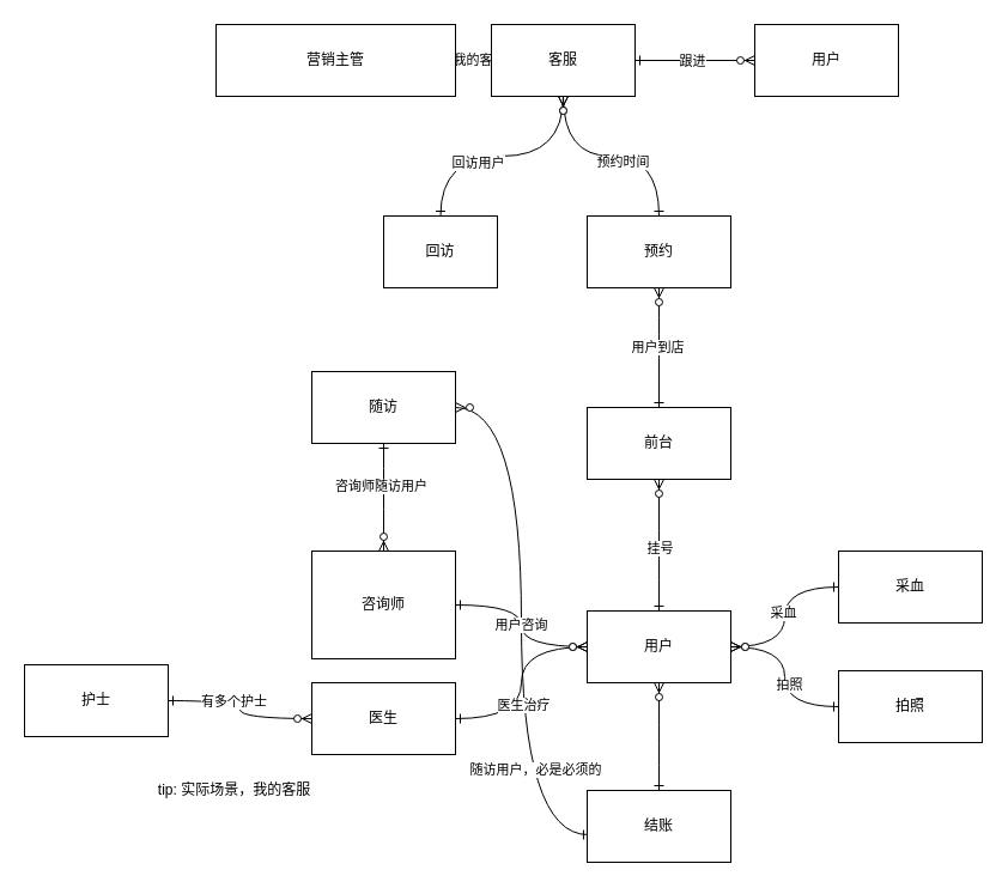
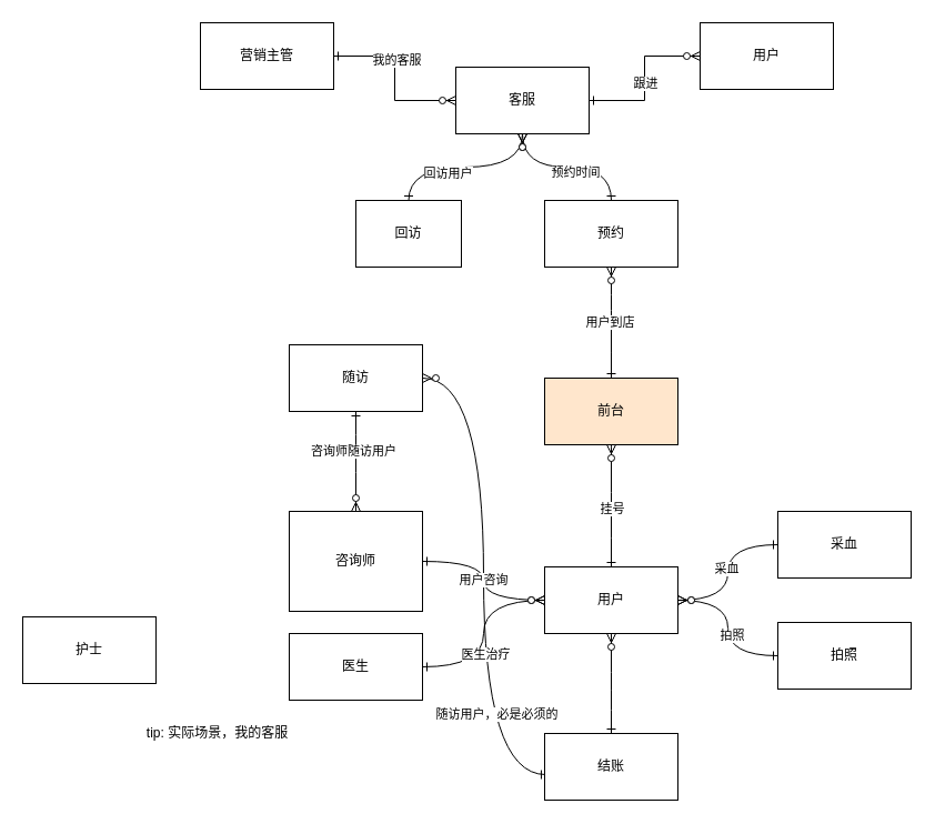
  <mxCell id="0" />
  <mxCell id="1" parent="0" />
  <mxCell id="2" style="edgeStyle=orthogonalEdgeStyle;rounded=0;orthogonalLoop=1;jettySize=auto;html=1;entryX=1;entryY=0.5;entryDx=0;entryDy=0;startArrow=ERzeroToMany;startFill=1;endArrow=ERone;endFill=0;" edge="1" parent="1" source="4" target="11"><mxGeometry relative="1" as="geometry" /></mxCell>
  <mxCell id="3" value="跟进" style="edgeLabel;html=1;align=center;verticalAlign=middle;resizable=0;points=[];" vertex="1" connectable="0" parent="2"><mxGeometry x="0.06" relative="1" as="geometry"><mxPoint as="offset" /></mxGeometry></mxCell>
  <mxCell id="4" value="用户" style="rounded=0;whiteSpace=wrap;html=1;" vertex="1" parent="1"><mxGeometry x="630" y="20" width="120" height="60" as="geometry" /></mxCell>
  <mxCell id="5" style="edgeStyle=orthogonalEdgeStyle;rounded=0;orthogonalLoop=1;jettySize=auto;html=1;startArrow=ERzeroToMany;startFill=1;endArrow=ERone;endFill=0;" edge="1" parent="1" source="11" target="12"><mxGeometry relative="1" as="geometry" /></mxCell>
  <mxCell id="6" value="我的客服" style="edgeLabel;html=1;align=center;verticalAlign=middle;resizable=0;points=[];" vertex="1" connectable="0" parent="5"><mxGeometry x="0.22" y="-1" relative="1" as="geometry"><mxPoint as="offset" /></mxGeometry></mxCell>
  <mxCell id="7" style="edgeStyle=orthogonalEdgeStyle;rounded=0;orthogonalLoop=1;jettySize=auto;html=1;startArrow=ERzeroToMany;startFill=1;endArrow=ERone;endFill=0;curved=1;" edge="1" parent="1" source="11" target="38"><mxGeometry relative="1" as="geometry" /></mxCell>
  <mxCell id="8" value="预约时间" style="edgeLabel;html=1;align=center;verticalAlign=middle;resizable=0;points=[];" vertex="1" connectable="0" parent="7"><mxGeometry x="0.1" y="-4" relative="1" as="geometry"><mxPoint as="offset" /></mxGeometry></mxCell>
  <mxCell id="9" style="edgeStyle=orthogonalEdgeStyle;curved=1;rounded=0;orthogonalLoop=1;jettySize=auto;html=1;entryX=0.5;entryY=0;entryDx=0;entryDy=0;startArrow=ERzeroToMany;startFill=1;endArrow=ERone;endFill=0;" edge="1" parent="1" source="11" target="39"><mxGeometry relative="1" as="geometry" /></mxCell>
  <mxCell id="10" value="回访用户" style="edgeLabel;html=1;align=center;verticalAlign=middle;resizable=0;points=[];" vertex="1" connectable="0" parent="9"><mxGeometry x="0.2" y="5" relative="1" as="geometry"><mxPoint as="offset" /></mxGeometry></mxCell>
- <mxCell id="11" value="&lt;span&gt;客服&lt;/span&gt;" style="rounded=0;whiteSpace=wrap;html=1;" vertex="1" parent="1"><mxGeometry x="410" y="20" width="120" height="60" as="geometry" /></mxCell>
- <mxCell id="12" value="营销主管" style="rounded=0;whiteSpace=wrap;html=1;" vertex="1" parent="1"><mxGeometry x="180" y="20" width="200" height="60" as="geometry" /></mxCell>
+ <mxCell id="11" value="&lt;span&gt;客服&lt;/span&gt;" style="rounded=0;whiteSpace=wrap;html=1;" vertex="1" parent="1"><mxGeometry x="410" y="60" width="120" height="60" as="geometry" /></mxCell>
+ <mxCell id="12" value="营销主管" style="rounded=0;whiteSpace=wrap;html=1;" vertex="1" parent="1"><mxGeometry x="180" y="20" width="120" height="60" as="geometry" /></mxCell>
  <mxCell id="13" style="edgeStyle=orthogonalEdgeStyle;curved=1;rounded=0;orthogonalLoop=1;jettySize=auto;html=1;startArrow=ERzeroToMany;startFill=1;endArrow=ERone;endFill=0;" edge="1" parent="1" source="15" target="30"><mxGeometry relative="1" as="geometry" /></mxCell>
  <mxCell id="14" value="挂号" style="edgeLabel;html=1;align=center;verticalAlign=middle;resizable=0;points=[];" vertex="1" connectable="0" parent="13"><mxGeometry x="0.036" y="2" relative="1" as="geometry"><mxPoint x="-2" as="offset" /></mxGeometry></mxCell>
- <mxCell id="15" value="前台" style="rounded=0;whiteSpace=wrap;html=1;" vertex="1" parent="1"><mxGeometry x="490" y="340" width="120" height="60" as="geometry" /></mxCell>
+ <mxCell id="15" value="前台" style="rounded=0;whiteSpace=wrap;html=1;fillColor=#ffe6cc;" vertex="1" parent="1"><mxGeometry x="490" y="340" width="120" height="60" as="geometry" /></mxCell>
  <mxCell id="16" style="edgeStyle=orthogonalEdgeStyle;curved=1;rounded=0;orthogonalLoop=1;jettySize=auto;html=1;entryX=0.008;entryY=0.617;entryDx=0;entryDy=0;entryPerimeter=0;startArrow=ERzeroToMany;startFill=1;endArrow=ERone;endFill=0;dashed=0;" edge="1" parent="1" source="18" target="32"><mxGeometry relative="1" as="geometry" /></mxCell>
  <mxCell id="17" value="随访用户，必是必须的" style="edgeLabel;html=1;align=center;verticalAlign=middle;resizable=0;points=[];" vertex="1" connectable="0" parent="16"><mxGeometry x="0.526" y="11" relative="1" as="geometry"><mxPoint as="offset" /></mxGeometry></mxCell>
  <mxCell id="18" value="随访" style="rounded=0;whiteSpace=wrap;html=1;" vertex="1" parent="1"><mxGeometry x="260" y="310" width="120" height="60" as="geometry" /></mxCell>
- <mxCell id="19" style="edgeStyle=orthogonalEdgeStyle;curved=1;rounded=0;orthogonalLoop=1;jettySize=auto;html=1;startArrow=ERzeroToMany;startFill=1;endArrow=ERone;endFill=0;" edge="1" parent="1" source="21" target="31"><mxGeometry relative="1" as="geometry" /></mxCell>
- <mxCell id="20" value="有多个护士" style="edgeLabel;html=1;align=center;verticalAlign=middle;resizable=0;points=[];" vertex="1" connectable="0" parent="19"><mxGeometry x="0.2" relative="1" as="geometry"><mxPoint as="offset" /></mxGeometry></mxCell>
  <mxCell id="21" value="医生" style="rounded=0;whiteSpace=wrap;html=1;" vertex="1" parent="1"><mxGeometry x="260" y="570" width="120" height="60" as="geometry" /></mxCell>
  <mxCell id="22" value="用户咨询" style="edgeStyle=orthogonalEdgeStyle;curved=1;rounded=0;orthogonalLoop=1;jettySize=auto;html=1;entryX=1;entryY=0.5;entryDx=0;entryDy=0;startArrow=ERzeroToMany;startFill=1;endArrow=ERone;endFill=0;" edge="1" parent="1" source="30" target="35"><mxGeometry relative="1" as="geometry" /></mxCell>
  <mxCell id="23" style="edgeStyle=orthogonalEdgeStyle;curved=1;rounded=0;orthogonalLoop=1;jettySize=auto;html=1;entryX=1;entryY=0.5;entryDx=0;entryDy=0;startArrow=ERzeroToMany;startFill=1;endArrow=ERone;endFill=0;" edge="1" parent="1" source="30" target="21"><mxGeometry relative="1" as="geometry" /></mxCell>
  <mxCell id="24" value="医生治疗" style="edgeLabel;html=1;align=center;verticalAlign=middle;resizable=0;points=[];" vertex="1" connectable="0" parent="23"><mxGeometry x="0.207" y="1" relative="1" as="geometry"><mxPoint as="offset" /></mxGeometry></mxCell>
  <mxCell id="25" style="edgeStyle=orthogonalEdgeStyle;curved=1;rounded=0;orthogonalLoop=1;jettySize=auto;html=1;startArrow=ERzeroToMany;startFill=1;endArrow=ERone;endFill=0;" edge="1" parent="1" source="30" target="41"><mxGeometry relative="1" as="geometry" /></mxCell>
  <mxCell id="26" value="采血" style="edgeLabel;html=1;align=center;verticalAlign=middle;resizable=0;points=[];" vertex="1" connectable="0" parent="25"><mxGeometry x="0.057" y="2" relative="1" as="geometry"><mxPoint as="offset" /></mxGeometry></mxCell>
  <mxCell id="27" style="edgeStyle=orthogonalEdgeStyle;curved=1;rounded=0;orthogonalLoop=1;jettySize=auto;html=1;startArrow=ERzeroToMany;startFill=1;endArrow=ERone;endFill=0;" edge="1" parent="1" source="30" target="42"><mxGeometry relative="1" as="geometry" /></mxCell>
  <mxCell id="28" value="拍照" style="edgeLabel;html=1;align=center;verticalAlign=middle;resizable=0;points=[];" vertex="1" connectable="0" parent="27"><mxGeometry x="0.086" y="3" relative="1" as="geometry"><mxPoint as="offset" /></mxGeometry></mxCell>
  <mxCell id="29" style="edgeStyle=orthogonalEdgeStyle;curved=1;rounded=0;orthogonalLoop=1;jettySize=auto;html=1;startArrow=ERzeroToMany;startFill=1;endArrow=ERone;endFill=0;" edge="1" parent="1" source="30" target="32"><mxGeometry relative="1" as="geometry" /></mxCell>
  <mxCell id="30" value="用户" style="rounded=0;whiteSpace=wrap;html=1;" vertex="1" parent="1"><mxGeometry x="490" y="510" width="120" height="60" as="geometry" /></mxCell>
  <mxCell id="31" value="护士" style="rounded=0;whiteSpace=wrap;html=1;" vertex="1" parent="1"><mxGeometry x="20" y="555" width="120" height="60" as="geometry" /></mxCell>
  <mxCell id="32" value="结账" style="rounded=0;whiteSpace=wrap;html=1;" vertex="1" parent="1"><mxGeometry x="490" y="660" width="120" height="60" as="geometry" /></mxCell>
  <mxCell id="33" style="edgeStyle=orthogonalEdgeStyle;curved=1;rounded=0;orthogonalLoop=1;jettySize=auto;html=1;startArrow=ERzeroToMany;startFill=1;endArrow=ERone;endFill=0;" edge="1" parent="1" source="35" target="18"><mxGeometry relative="1" as="geometry" /></mxCell>
  <mxCell id="34" value="咨询师随访用户" style="edgeLabel;html=1;align=center;verticalAlign=middle;resizable=0;points=[];" vertex="1" connectable="0" parent="33"><mxGeometry x="0.222" y="3" relative="1" as="geometry"><mxPoint as="offset" /></mxGeometry></mxCell>
  <mxCell id="35" value="咨询师" style="rounded=0;whiteSpace=wrap;html=1;" vertex="1" parent="1"><mxGeometry x="260" y="460" width="120" height="90" as="geometry" /></mxCell>
  <mxCell id="36" style="edgeStyle=orthogonalEdgeStyle;curved=1;rounded=0;orthogonalLoop=1;jettySize=auto;html=1;startArrow=ERzeroToMany;startFill=1;endArrow=ERone;endFill=0;" edge="1" parent="1" source="38" target="15"><mxGeometry relative="1" as="geometry" /></mxCell>
  <mxCell id="37" value="用户到店" style="edgeLabel;html=1;align=center;verticalAlign=middle;resizable=0;points=[];" vertex="1" connectable="0" parent="36"><mxGeometry x="-0.02" y="-2" relative="1" as="geometry"><mxPoint as="offset" /></mxGeometry></mxCell>
  <mxCell id="38" value="预约" style="rounded=0;whiteSpace=wrap;html=1;" vertex="1" parent="1"><mxGeometry x="490" y="180" width="120" height="60" as="geometry" /></mxCell>
  <mxCell id="39" value="回访" style="rounded=0;whiteSpace=wrap;html=1;" vertex="1" parent="1"><mxGeometry x="320" y="180" width="95" height="60" as="geometry" /></mxCell>
  <mxCell id="40" value="tip: 实际场景，我的客服" style="text;html=1;align=center;verticalAlign=middle;resizable=0;points=[];autosize=1;strokeColor=none;" vertex="1" parent="1"><mxGeometry x="120" y="650" width="150" height="20" as="geometry" /></mxCell>
  <mxCell id="41" value="采血" style="rounded=0;whiteSpace=wrap;html=1;" vertex="1" parent="1"><mxGeometry x="700" y="460" width="120" height="60" as="geometry" /></mxCell>
  <mxCell id="42" value="拍照" style="rounded=0;whiteSpace=wrap;html=1;" vertex="1" parent="1"><mxGeometry x="700" y="560" width="120" height="60" as="geometry" /></mxCell>
